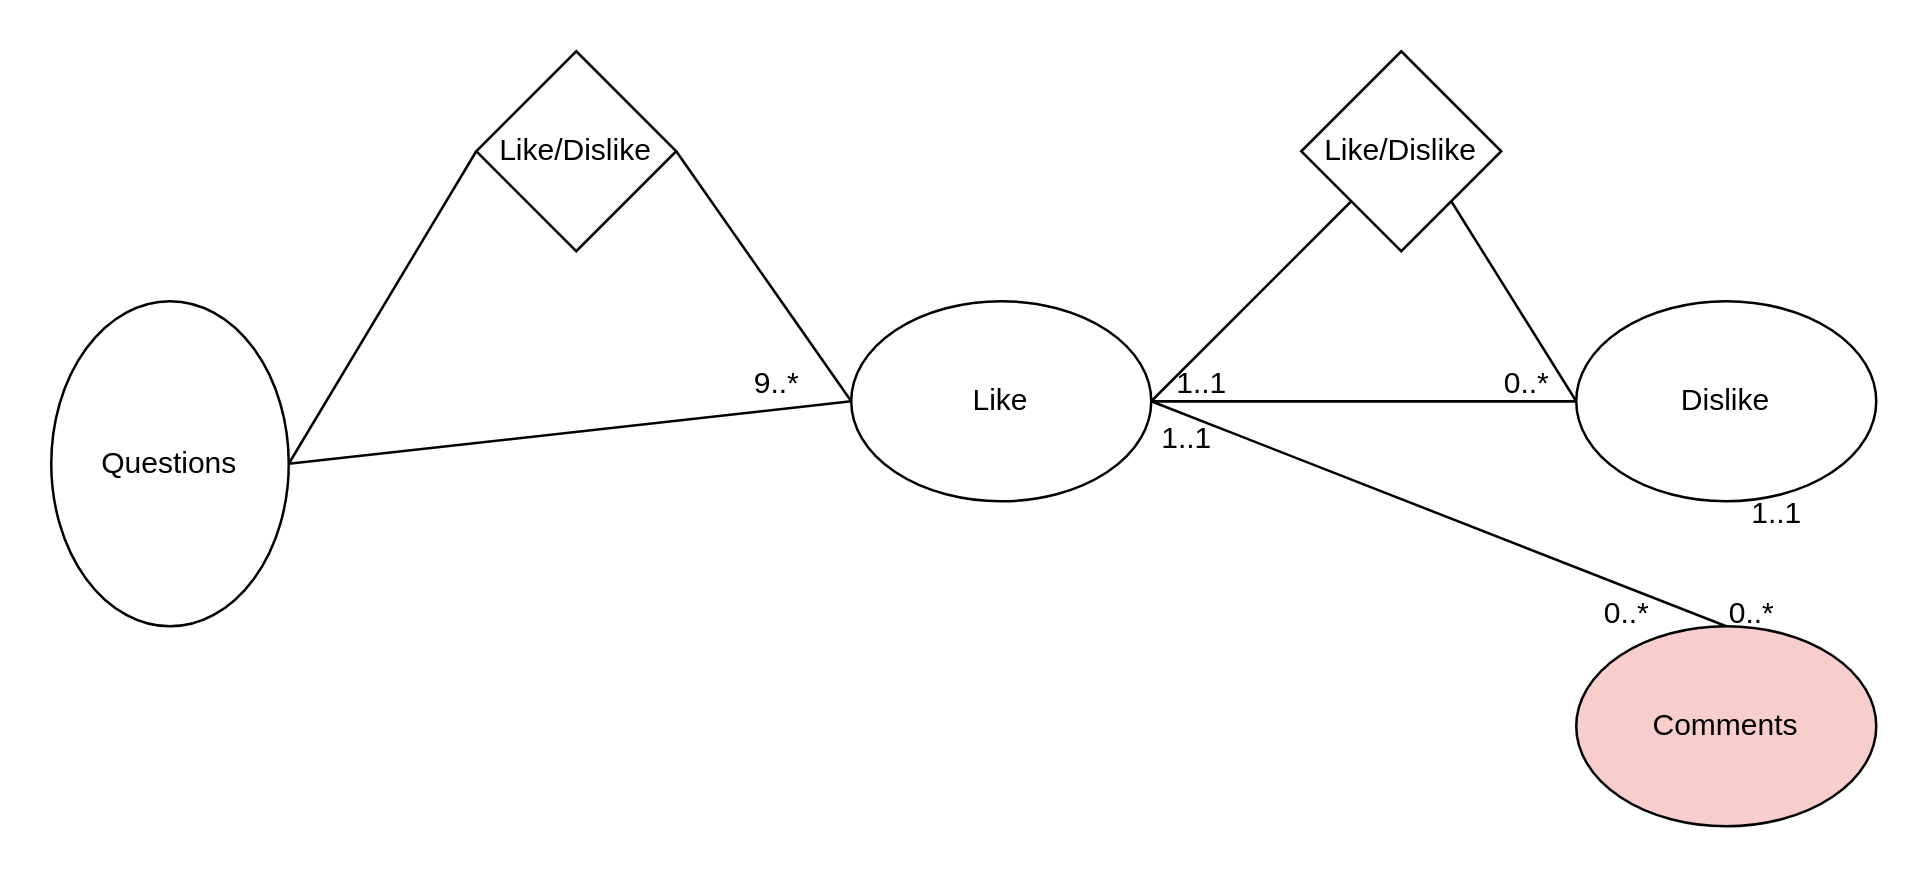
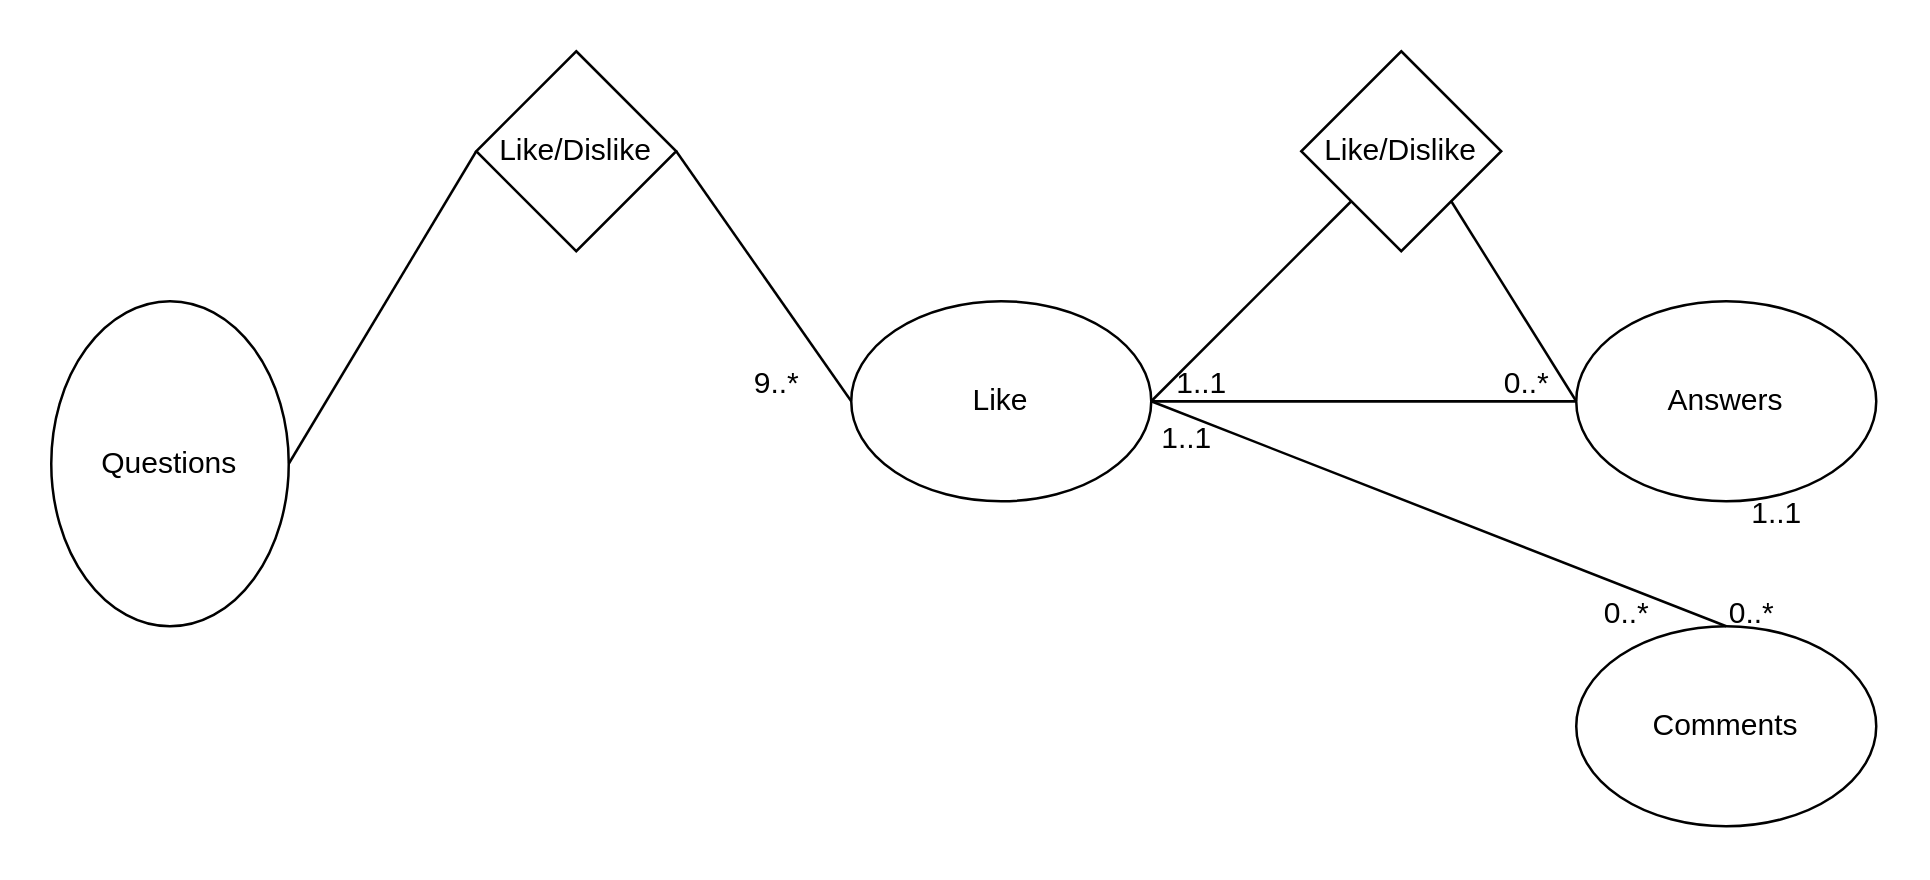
  <mxCell id="0" />
  <mxCell id="1" parent="0" />
  <mxCell id="2" value="Like" style="ellipse;whiteSpace=wrap;html=1;" vertex="1" parent="1"><mxGeometry x="340" y="120" width="120" height="80" as="geometry" /></mxCell>
- <mxCell id="3" value="Comments" style="ellipse;whiteSpace=wrap;html=1;fillColor=#f8cecc;" vertex="1" parent="1"><mxGeometry x="630" y="250" width="120" height="80" as="geometry" /></mxCell>
+ <mxCell id="3" value="Comments" style="ellipse;whiteSpace=wrap;html=1;" vertex="1" parent="1"><mxGeometry x="630" y="250" width="120" height="80" as="geometry" /></mxCell>
  <mxCell id="4" value="Questions" style="ellipse;whiteSpace=wrap;html=1;" vertex="1" parent="1"><mxGeometry x="20" y="120" width="95" height="130" as="geometry" /></mxCell>
- <mxCell id="5" value="Dislike" style="ellipse;whiteSpace=wrap;html=1;" vertex="1" parent="1"><mxGeometry x="630" y="120" width="120" height="80" as="geometry" /></mxCell>
+ <mxCell id="5" value="Answers" style="ellipse;whiteSpace=wrap;html=1;" vertex="1" parent="1"><mxGeometry x="630" y="120" width="120" height="80" as="geometry" /></mxCell>
  <mxCell id="6" value="Like/Dislike" style="rhombus;whiteSpace=wrap;html=1;" vertex="1" parent="1"><mxGeometry x="190" y="20" width="80" height="80" as="geometry" /></mxCell>
  <mxCell id="7" value="Like/Dislike" style="rhombus;whiteSpace=wrap;html=1;" vertex="1" parent="1"><mxGeometry x="520" y="20" width="80" height="80" as="geometry" /></mxCell>
  <mxCell id="8" value="" style="endArrow=none;html=1;rounded=0;entryX=0;entryY=0.5;entryDx=0;entryDy=0;exitX=1;exitY=0.5;exitDx=0;exitDy=0;" edge="1" parent="1" source="4" target="6"><mxGeometry width="50" height="50" relative="1" as="geometry"><mxPoint x="180" y="260" as="sourcePoint" /><mxPoint x="230" y="210" as="targetPoint" /></mxGeometry></mxCell>
  <mxCell id="9" value="" style="endArrow=none;html=1;rounded=0;entryX=0;entryY=0.5;entryDx=0;entryDy=0;exitX=1;exitY=0.5;exitDx=0;exitDy=0;" edge="1" parent="1" source="6" target="2"><mxGeometry width="50" height="50" relative="1" as="geometry"><mxPoint x="180" y="190" as="sourcePoint" /><mxPoint x="240" y="190" as="targetPoint" /></mxGeometry></mxCell>
- <mxCell id="10" value="" style="endArrow=none;html=1;rounded=0;entryX=1;entryY=0.5;entryDx=0;entryDy=0;exitX=0;exitY=0.5;exitDx=0;exitDy=0;" edge="1" parent="1" source="2" target="4"><mxGeometry width="50" height="50" relative="1" as="geometry"><mxPoint x="300" y="170" as="sourcePoint" /><mxPoint x="350" y="170" as="targetPoint" /></mxGeometry></mxCell>
  <mxCell id="11" value="" style="endArrow=none;html=1;rounded=0;entryX=0;entryY=0.5;entryDx=0;entryDy=0;exitX=1;exitY=0.5;exitDx=0;exitDy=0;" edge="1" parent="1" source="2" target="5"><mxGeometry width="50" height="50" relative="1" as="geometry"><mxPoint x="410" y="210" as="sourcePoint" /><mxPoint x="538" y="372" as="targetPoint" /></mxGeometry></mxCell>
  <mxCell id="12" value="" style="endArrow=none;html=1;rounded=0;entryX=0.5;entryY=0;entryDx=0;entryDy=0;" edge="1" parent="1" target="3"><mxGeometry width="50" height="50" relative="1" as="geometry"><mxPoint x="460" y="160" as="sourcePoint" /><mxPoint x="640" y="170" as="targetPoint" /></mxGeometry></mxCell>
  <mxCell id="13" value="" style="endArrow=none;html=1;rounded=0;entryX=0;entryY=0.5;entryDx=0;entryDy=0;exitX=1;exitY=0.5;exitDx=0;exitDy=0;" edge="1" parent="1"><mxGeometry width="50" height="50" relative="1" as="geometry"><mxPoint x="460" y="160" as="sourcePoint" /><mxPoint x="630" y="160" as="targetPoint" /></mxGeometry></mxCell>
  <mxCell id="14" value="" style="endArrow=none;html=1;rounded=0;exitX=1;exitY=0.5;exitDx=0;exitDy=0;" edge="1" parent="1" source="2" target="7"><mxGeometry width="50" height="50" relative="1" as="geometry"><mxPoint x="470" y="170" as="sourcePoint" /><mxPoint x="640" y="170" as="targetPoint" /></mxGeometry></mxCell>
  <mxCell id="15" value="" style="endArrow=none;html=1;rounded=0;exitX=0;exitY=0.5;exitDx=0;exitDy=0;entryX=1;entryY=1;entryDx=0;entryDy=0;" edge="1" parent="1" source="5" target="7"><mxGeometry width="50" height="50" relative="1" as="geometry"><mxPoint x="470" y="170" as="sourcePoint" /><mxPoint x="610" y="90" as="targetPoint" /></mxGeometry></mxCell>
  <mxCell id="16" value="9..*" style="text;html=1;align=center;verticalAlign=middle;resizable=0;points=[];autosize=1;strokeColor=none;fillColor=none;" vertex="1" parent="1"><mxGeometry x="290" y="138" width="40" height="30" as="geometry" /></mxCell>
  <mxCell id="17" value="1..1" style="text;html=1;align=center;verticalAlign=middle;resizable=0;points=[];autosize=1;strokeColor=none;fillColor=none;" vertex="1" parent="1"><mxGeometry x="460" y="138" width="40" height="30" as="geometry" /></mxCell>
  <mxCell id="18" value="0..*" style="text;html=1;align=center;verticalAlign=middle;resizable=0;points=[];autosize=1;strokeColor=none;fillColor=none;" vertex="1" parent="1"><mxGeometry x="590" y="138" width="40" height="30" as="geometry" /></mxCell>
  <mxCell id="19" value="1..1" style="text;html=1;align=center;verticalAlign=middle;resizable=0;points=[];autosize=1;strokeColor=none;fillColor=none;" vertex="1" parent="1"><mxGeometry x="690" y="190" width="40" height="30" as="geometry" /></mxCell>
  <mxCell id="20" value="0..*" style="text;html=1;align=center;verticalAlign=middle;resizable=0;points=[];autosize=1;strokeColor=none;fillColor=none;" vertex="1" parent="1"><mxGeometry x="680" y="230" width="40" height="30" as="geometry" /></mxCell>
  <mxCell id="21" value="1..1" style="text;html=1;align=center;verticalAlign=middle;resizable=0;points=[];autosize=1;strokeColor=none;fillColor=none;" vertex="1" parent="1"><mxGeometry x="454" y="160" width="40" height="30" as="geometry" /></mxCell>
  <mxCell id="22" value="0..*" style="text;html=1;align=center;verticalAlign=middle;resizable=0;points=[];autosize=1;strokeColor=none;fillColor=none;" vertex="1" parent="1"><mxGeometry x="630" y="230" width="40" height="30" as="geometry" /></mxCell>
